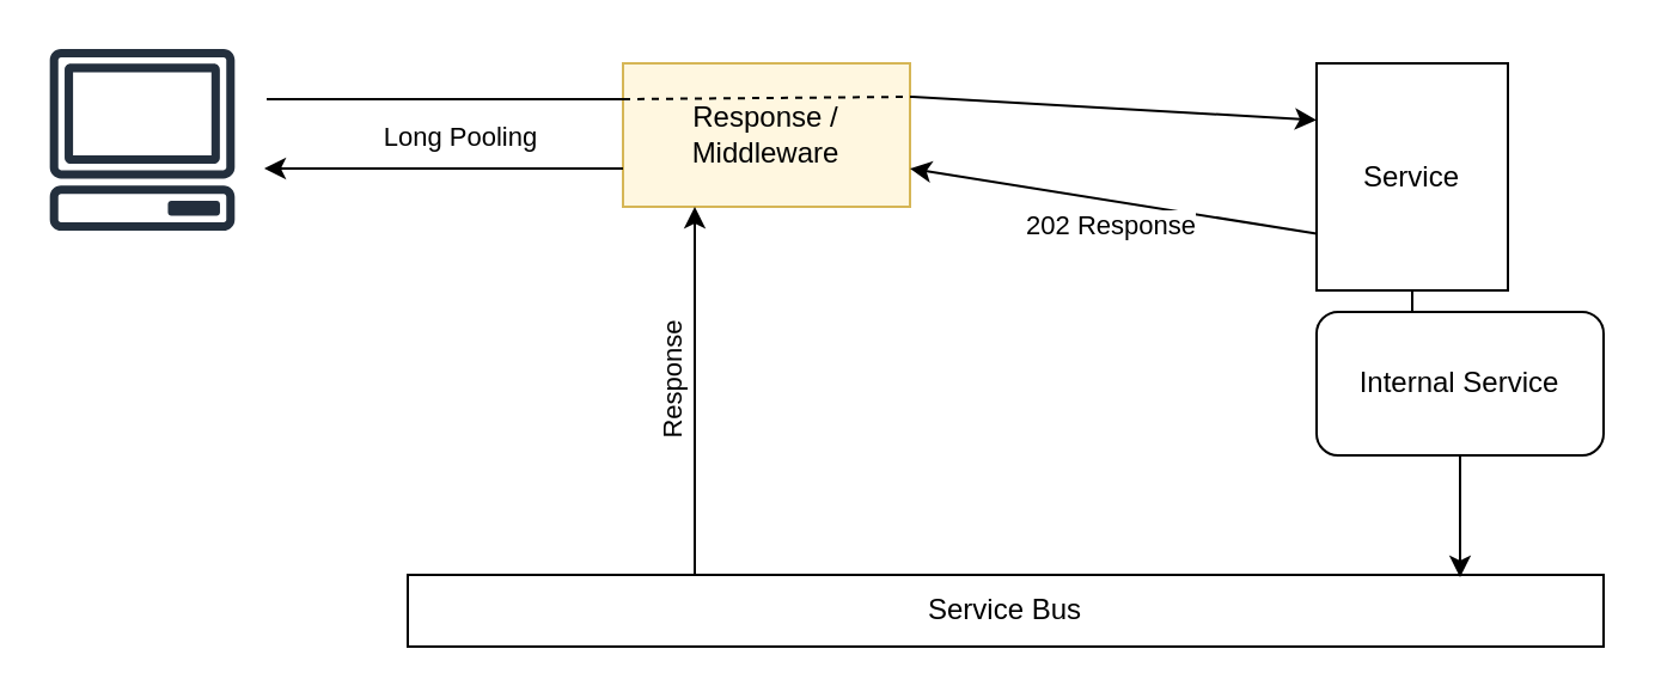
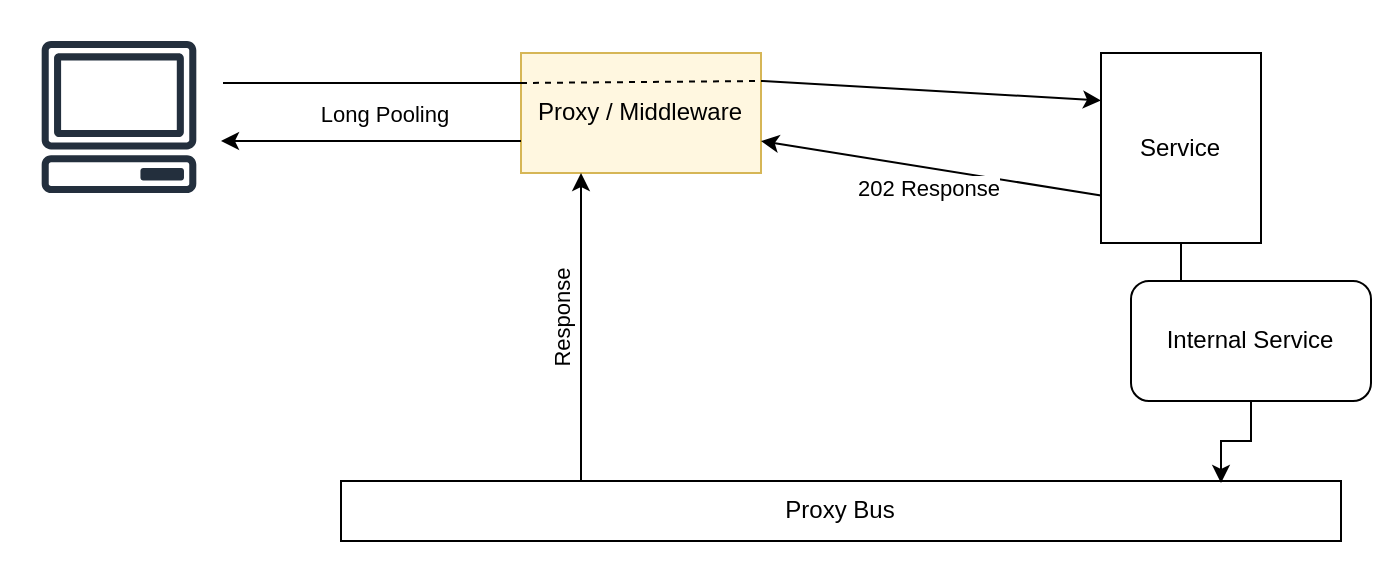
  <mxCell id="0" />
  <mxCell id="1" parent="0" />
- <mxCell id="2" value="Response / Middleware" style="rounded=0;whiteSpace=wrap;html=1;fillColor=#FFF7E0;strokeColor=#d6b656;" vertex="1" parent="1"><mxGeometry x="260" y="26" width="120" height="60" as="geometry" /></mxCell>
- <mxCell id="3" value="Service Bus" style="rounded=0;whiteSpace=wrap;html=1;" vertex="1" parent="1"><mxGeometry x="170" y="240" width="500" height="30" as="geometry" /></mxCell>
+ <mxCell id="2" value="Proxy / Middleware" style="rounded=0;whiteSpace=wrap;html=1;fillColor=#FFF7E0;strokeColor=#d6b656;" vertex="1" parent="1"><mxGeometry x="260" y="26" width="120" height="60" as="geometry" /></mxCell>
+ <mxCell id="3" value="Proxy Bus" style="rounded=0;whiteSpace=wrap;html=1;" vertex="1" parent="1"><mxGeometry x="170" y="240" width="500" height="30" as="geometry" /></mxCell>
  <mxCell id="4" value="" style="sketch=0;outlineConnect=0;fontColor=#232F3E;gradientColor=none;fillColor=#232F3D;strokeColor=none;dashed=0;verticalLabelPosition=bottom;verticalAlign=top;align=center;html=1;fontSize=12;fontStyle=0;aspect=fixed;pointerEvents=1;shape=mxgraph.aws4.client;" vertex="1" parent="1"><mxGeometry x="20" y="20" width="78" height="76" as="geometry" /></mxCell>
  <mxCell id="5" style="edgeStyle=orthogonalEdgeStyle;rounded=0;orthogonalLoop=1;jettySize=auto;html=1;entryX=0.5;entryY=0;entryDx=0;entryDy=0;" edge="1" parent="1" source="6" target="14"><mxGeometry relative="1" as="geometry" /></mxCell>
  <mxCell id="6" value="Service" style="rounded=0;whiteSpace=wrap;html=1;" vertex="1" parent="1"><mxGeometry x="550" y="26" width="80" height="95" as="geometry" /></mxCell>
  <mxCell id="7" value="" style="endArrow=classic;html=1;rounded=0;entryX=0;entryY=0.25;entryDx=0;entryDy=0;" edge="1" parent="1" target="6"><mxGeometry width="50" height="50" relative="1" as="geometry"><mxPoint x="381" y="40" as="sourcePoint" /><mxPoint x="160" y="-10" as="targetPoint" /></mxGeometry></mxCell>
  <mxCell id="8" value="" style="endArrow=classic;html=1;rounded=0;exitX=0;exitY=0.75;exitDx=0;exitDy=0;" edge="1" parent="1" source="6"><mxGeometry width="50" height="50" relative="1" as="geometry"><mxPoint x="440" y="110" as="sourcePoint" /><mxPoint x="380" y="70" as="targetPoint" /></mxGeometry></mxCell>
  <mxCell id="9" value="202 Response&lt;br&gt;" style="edgeLabel;html=1;align=center;verticalAlign=middle;resizable=0;points=[];" vertex="1" connectable="0" parent="8"><mxGeometry x="0.024" y="-1" relative="1" as="geometry"><mxPoint y="11" as="offset" /></mxGeometry></mxCell>
  <mxCell id="10" value="" style="endArrow=classic;html=1;rounded=0;entryX=0.25;entryY=1;entryDx=0;entryDy=0;" edge="1" parent="1" target="2"><mxGeometry width="50" height="50" relative="1" as="geometry"><mxPoint x="290" y="240" as="sourcePoint" /><mxPoint x="290" y="80" as="targetPoint" /></mxGeometry></mxCell>
  <mxCell id="11" value="Response" style="edgeLabel;html=1;align=center;verticalAlign=middle;resizable=0;points=[];rotation=-90;" vertex="1" connectable="0" parent="10"><mxGeometry x="0.013" relative="1" as="geometry"><mxPoint x="-10" y="-2" as="offset" /></mxGeometry></mxCell>
  <mxCell id="12" value="" style="endArrow=classic;html=1;rounded=0;" edge="1" parent="1"><mxGeometry width="50" height="50" relative="1" as="geometry"><mxPoint x="260" y="70" as="sourcePoint" /><mxPoint x="110" y="70" as="targetPoint" /></mxGeometry></mxCell>
  <mxCell id="13" value="Long Pooling" style="edgeLabel;html=1;align=center;verticalAlign=middle;resizable=0;points=[];" vertex="1" connectable="0" parent="12"><mxGeometry x="-0.017" y="-1" relative="1" as="geometry"><mxPoint x="5" y="-13" as="offset" /></mxGeometry></mxCell>
- <mxCell id="14" value="Internal Service" style="rounded=1;whiteSpace=wrap;html=1;" vertex="1" parent="1"><mxGeometry x="550" y="130" width="120" height="60" as="geometry" /></mxCell>
+ <mxCell id="14" value="Internal Service" style="rounded=1;whiteSpace=wrap;html=1;" vertex="1" parent="1"><mxGeometry x="565" y="140" width="120" height="60" as="geometry" /></mxCell>
  <mxCell id="15" style="edgeStyle=orthogonalEdgeStyle;rounded=0;orthogonalLoop=1;jettySize=auto;html=1;entryX=0.88;entryY=0.033;entryDx=0;entryDy=0;entryPerimeter=0;" edge="1" parent="1" source="14" target="3"><mxGeometry relative="1" as="geometry" /></mxCell>
  <mxCell id="16" value="" style="endArrow=none;html=1;rounded=0;entryX=0;entryY=0.25;entryDx=0;entryDy=0;" edge="1" parent="1" target="2"><mxGeometry width="50" height="50" relative="1" as="geometry"><mxPoint x="111" y="41" as="sourcePoint" /><mxPoint x="170" y="0" as="targetPoint" /></mxGeometry></mxCell>
  <mxCell id="17" value="" style="endArrow=none;dashed=1;html=1;strokeWidth=1;rounded=0;exitX=0;exitY=0.25;exitDx=0;exitDy=0;" edge="1" parent="1" source="2"><mxGeometry width="50" height="50" relative="1" as="geometry"><mxPoint x="261" y="40" as="sourcePoint" /><mxPoint x="381" y="40" as="targetPoint" /></mxGeometry></mxCell>
